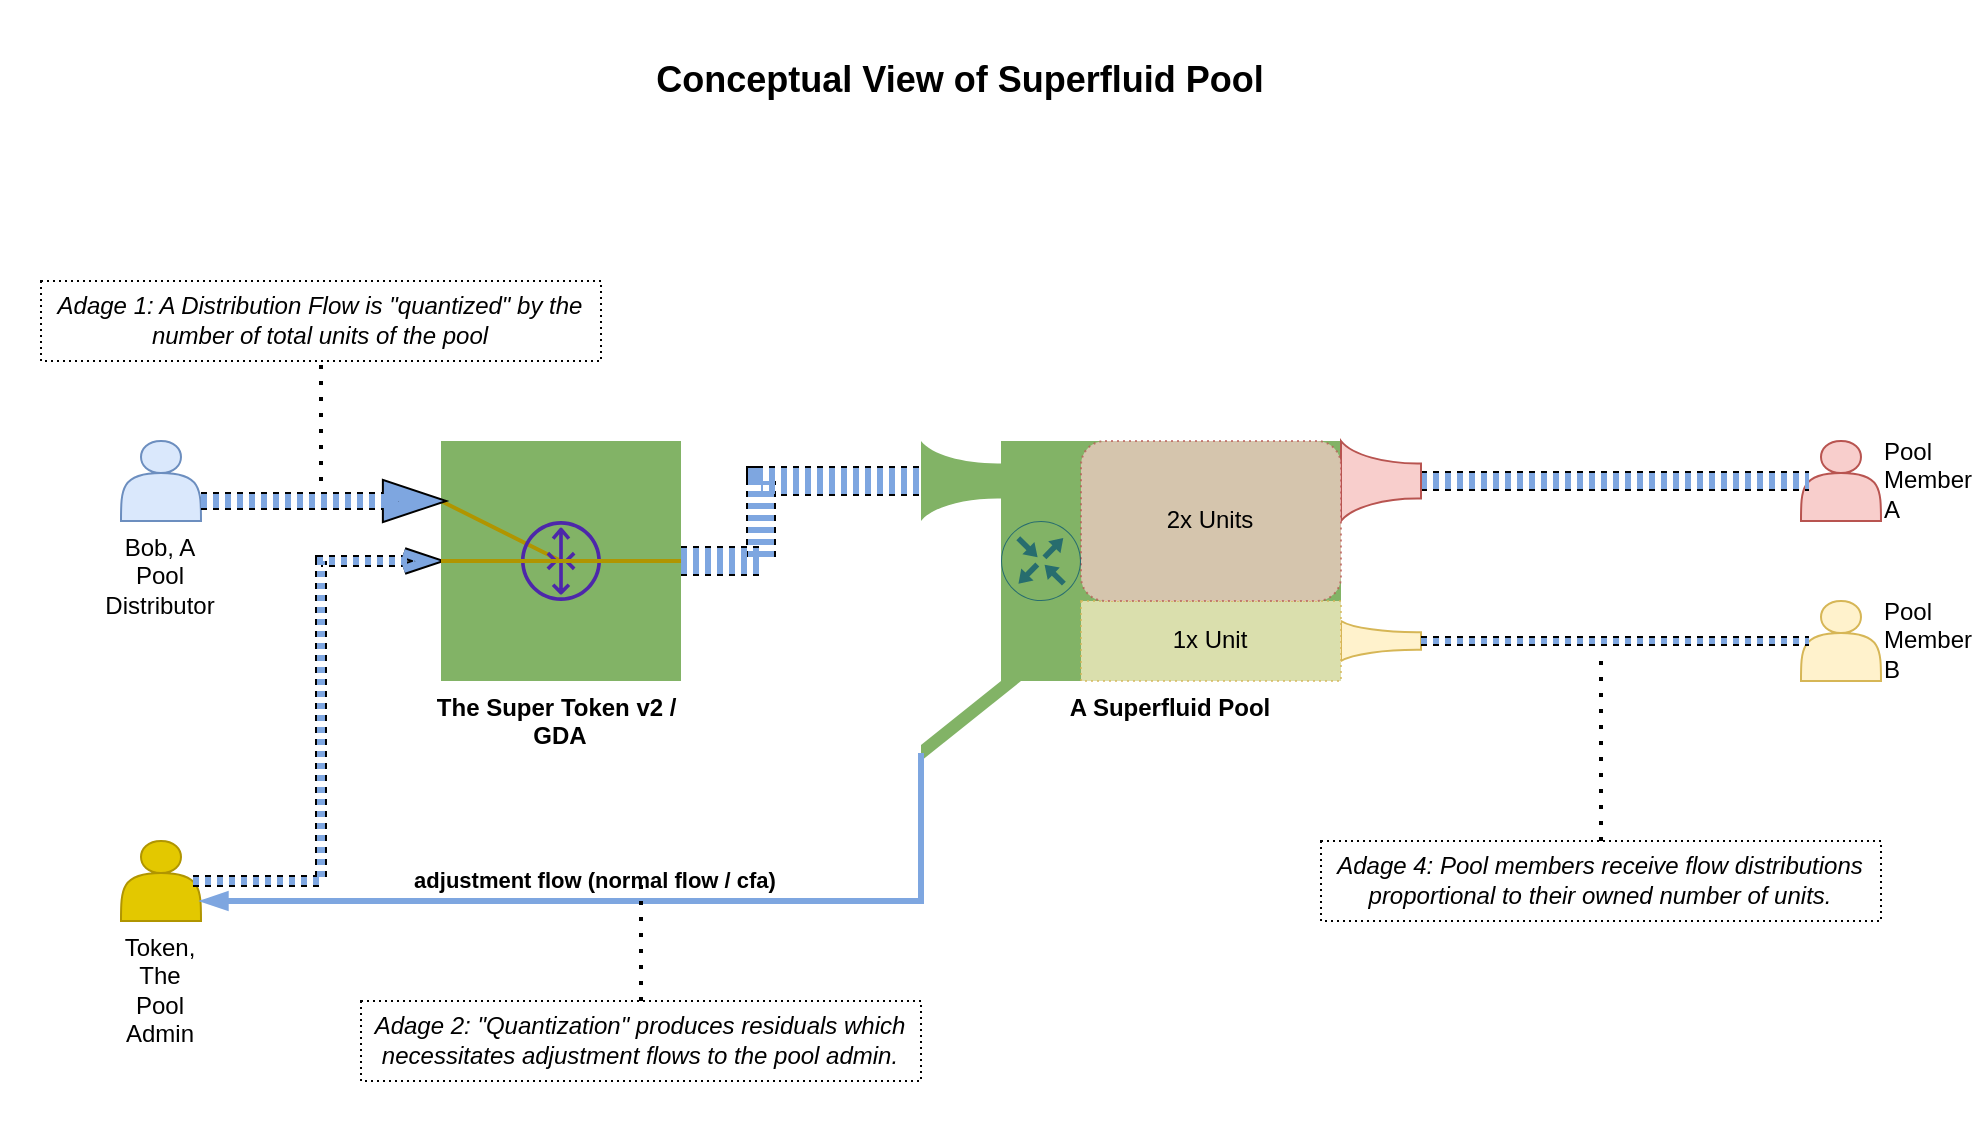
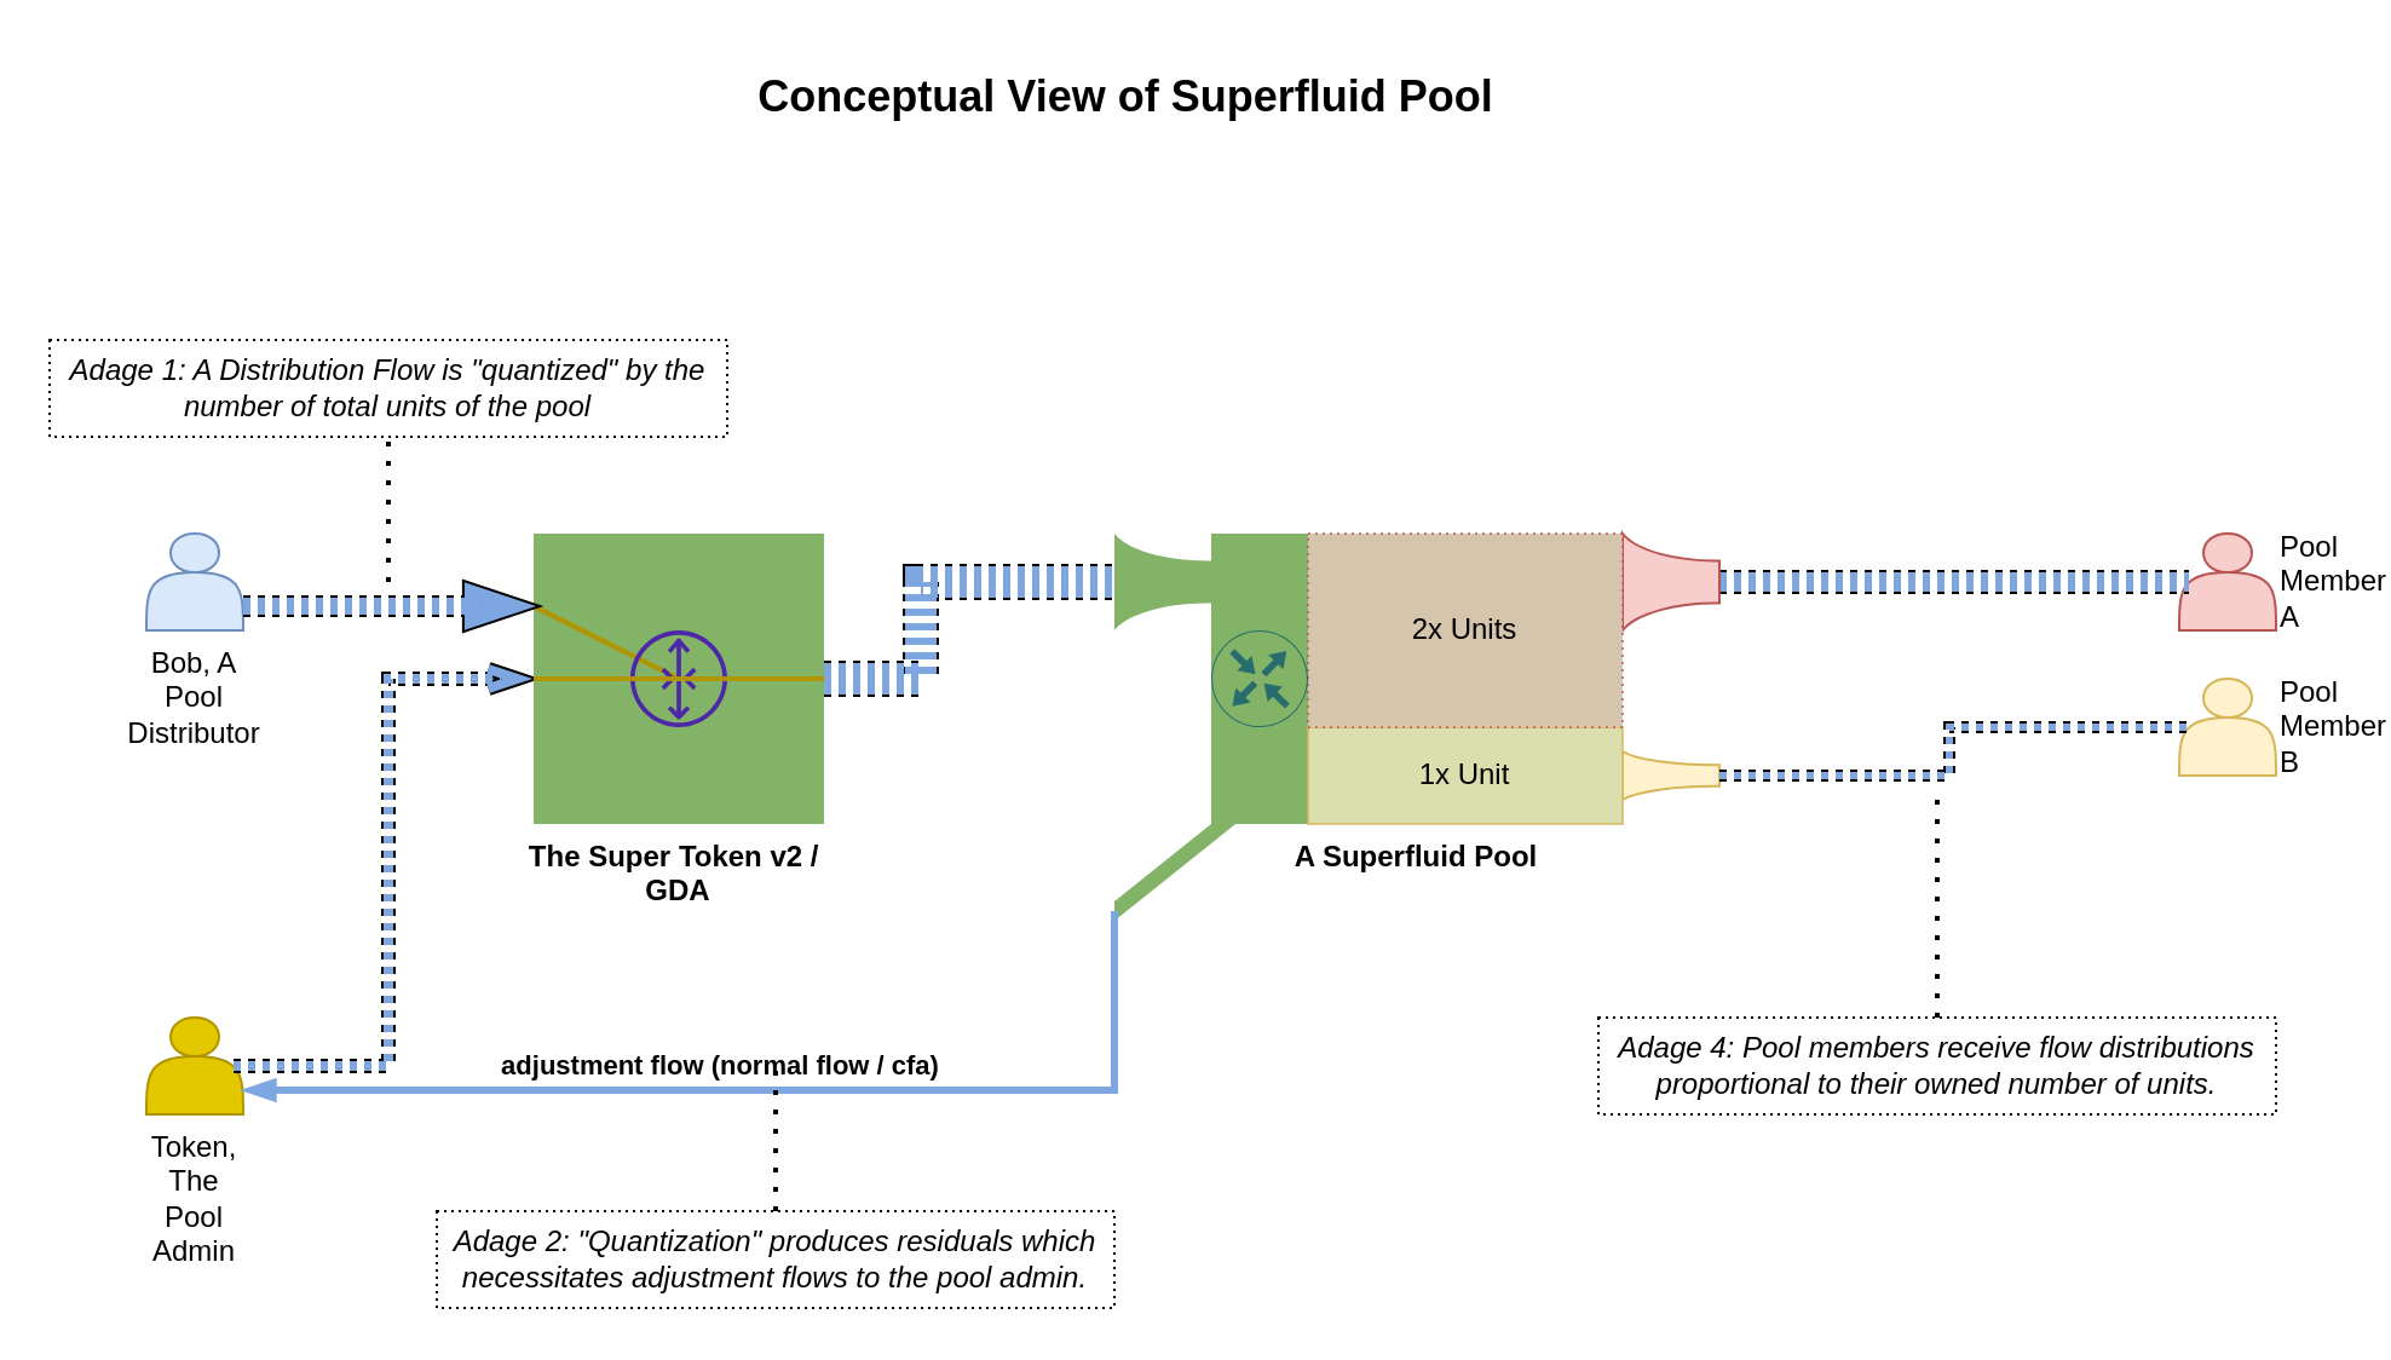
  <mxCell id="0" />
  <mxCell id="1" parent="0" />
  <mxCell id="2" value="The Super Token v2 / &#10;GDA" style="group;strokeColor=none;fillColor=#82B366;labelPosition=center;verticalLabelPosition=bottom;align=center;verticalAlign=top;fontStyle=1" vertex="1" connectable="0" parent="1"><mxGeometry x="220" y="220" width="120" height="120" as="geometry" /></mxCell>
  <mxCell id="3" value="" style="rounded=0;whiteSpace=wrap;html=1;fillColor=#82B366;strokeColor=none;labelPosition=center;verticalLabelPosition=bottom;align=center;verticalAlign=top;" vertex="1" parent="2"><mxGeometry width="120" height="120" as="geometry" /></mxCell>
  <mxCell id="4" value="" style="endArrow=none;html=1;rounded=0;shadow=0;strokeColor=#B09500;fillColor=#e3c800;strokeWidth=2;entryX=1;entryY=0.5;entryDx=0;entryDy=0;exitX=0;exitY=0.25;exitDx=0;exitDy=0;fontStyle=1;labelPosition=center;verticalLabelPosition=middle;align=center;verticalAlign=middle;" edge="1" parent="2" source="3" target="3"><mxGeometry x="-0.093" y="10" width="50" height="50" relative="1" as="geometry"><mxPoint x="-114" y="230" as="sourcePoint" /><mxPoint x="250" y="166" as="targetPoint" /><Array as="points"><mxPoint x="60" y="60" /></Array><mxPoint as="offset" /></mxGeometry></mxCell>
  <mxCell id="5" value="" style="sketch=0;outlineConnect=0;fontColor=#232F3E;gradientColor=none;fillColor=#4D27AA;strokeColor=none;dashed=0;verticalLabelPosition=bottom;verticalAlign=top;align=center;html=1;fontSize=12;fontStyle=0;aspect=fixed;pointerEvents=1;shape=mxgraph.aws4.router;" vertex="1" parent="2"><mxGeometry x="40" y="40" width="40" height="40" as="geometry" /></mxCell>
  <mxCell id="6" value="" style="verticalLabelPosition=bottom;align=center;outlineConnect=0;dashed=0;html=1;verticalAlign=top;shape=mxgraph.pid.flow_sensors.flow_nozzle;strokeColor=none;fillColor=#82B366;" vertex="1" parent="1"><mxGeometry x="460" y="220" width="40" height="40" as="geometry" /></mxCell>
  <mxCell id="7" value="A Superfluid Pool" style="rounded=0;whiteSpace=wrap;html=1;fillColor=#82B366;strokeColor=none;labelPosition=center;verticalLabelPosition=bottom;align=center;verticalAlign=top;fontStyle=1" vertex="1" parent="1"><mxGeometry x="500" y="220" width="170" height="120" as="geometry" /></mxCell>
  <mxCell id="8" value="" style="verticalLabelPosition=bottom;verticalAlign=top;html=1;shape=mxgraph.basic.diag_stripe;dx=4;strokeColor=none;fillColor=#82B366;flipV=1;direction=south;" vertex="1" parent="1"><mxGeometry x="460" y="340" width="50" height="40" as="geometry" /></mxCell>
  <mxCell id="9" value="Bob, A Pool Distributor" style="shape=actor;whiteSpace=wrap;html=1;strokeColor=#6c8ebf;fillColor=#dae8fc;labelPosition=center;verticalLabelPosition=bottom;align=center;verticalAlign=top;" vertex="1" parent="1"><mxGeometry x="60" y="220" width="40" height="40" as="geometry" /></mxCell>
  <mxCell id="10" value="" style="shape=filledEdge;fixDash=1;endArrow=blockThin;strokeWidth=9;fillColor=#7EA6E0;edgeStyle=orthogonalEdgeStyle;html=1;strokeColor=default;rounded=0;shadow=0;dashed=1;endFill=1;" edge="1" parent="1"><mxGeometry width="60" height="40" relative="1" as="geometry"><mxPoint x="100" y="250" as="sourcePoint" /><mxPoint x="220" y="250" as="targetPoint" /><Array as="points"><mxPoint x="200" y="250" /><mxPoint x="200" y="250" /></Array></mxGeometry></mxCell>
  <mxCell id="11" value="" style="shape=filledEdge;fixDash=1;endArrow=none;strokeWidth=15;fillColor=#7EA6E0;edgeStyle=orthogonalEdgeStyle;html=1;strokeColor=default;rounded=0;shadow=0;entryX=0;entryY=0.5;entryDx=0;entryDy=0;entryPerimeter=0;exitX=1;exitY=0.5;exitDx=0;exitDy=0;dashed=1;endFill=0;" edge="1" parent="1" source="3" target="6"><mxGeometry width="60" height="40" relative="1" as="geometry"><mxPoint x="110" y="260" as="sourcePoint" /><mxPoint x="410" y="260" as="targetPoint" /><Array as="points"><mxPoint x="380" y="280" /><mxPoint x="380" y="240" /></Array></mxGeometry></mxCell>
  <mxCell id="12" value="Token, The&lt;br&gt;Pool Admin" style="shape=actor;whiteSpace=wrap;html=1;strokeColor=#B09500;fillColor=#e3c800;fontColor=#000000;verticalAlign=top;labelPosition=center;verticalLabelPosition=bottom;align=center;" vertex="1" parent="1"><mxGeometry x="60" y="420" width="40" height="40" as="geometry" /></mxCell>
  <mxCell id="13" value="adjustment flow (normal flow / cfa)" style="endArrow=none;html=1;rounded=0;shadow=0;strokeColor=#7EA6E0;fillColor=#7EA6E0;strokeWidth=3;entryX=0;entryY=0;entryDx=4;entryDy=50;entryPerimeter=0;exitX=1;exitY=0.75;exitDx=0;exitDy=0;fontStyle=1;labelPosition=center;verticalLabelPosition=middle;align=center;verticalAlign=middle;labelBackgroundColor=none;startArrow=blockThin;startFill=1;" edge="1" parent="1" source="12" target="8"><mxGeometry x="-0.093" y="10" width="50" height="50" relative="1" as="geometry"><mxPoint x="190" y="610" as="sourcePoint" /><mxPoint x="240" y="560" as="targetPoint" /><Array as="points"><mxPoint x="460" y="450" /></Array><mxPoint as="offset" /></mxGeometry></mxCell>
- <mxCell id="14" value="Conceptual View of Superfluid Pool" style="text;html=1;strokeColor=none;fillColor=none;align=center;verticalAlign=middle;whiteSpace=wrap;rounded=0;fontSize=18;fontStyle=1" vertex="1" parent="1"><mxGeometry x="300" y="20" width="360" height="40" as="geometry" /></mxCell>
+ <mxCell id="14" value="Conceptual View of Superfluid Pool" style="text;html=1;strokeColor=none;fillColor=none;align=center;verticalAlign=middle;whiteSpace=wrap;rounded=0;fontSize=18;fontStyle=1" vertex="1" parent="1"><mxGeometry x="285" y="20" width="360" height="40" as="geometry" /></mxCell>
  <mxCell id="15" value="Pool Member&lt;br&gt;A" style="shape=actor;whiteSpace=wrap;html=1;strokeColor=#b85450;fillColor=#f8cecc;labelPosition=right;verticalLabelPosition=middle;align=left;verticalAlign=middle;" vertex="1" parent="1"><mxGeometry x="900" y="220" width="40" height="40" as="geometry" /></mxCell>
- <mxCell id="16" value="Pool Member&lt;br&gt;B" style="shape=actor;whiteSpace=wrap;html=1;strokeColor=#d6b656;fillColor=#fff2cc;labelPosition=right;verticalLabelPosition=middle;align=left;verticalAlign=middle;" vertex="1" parent="1"><mxGeometry x="900" y="300" width="40" height="40" as="geometry" /></mxCell>
+ <mxCell id="16" value="Pool Member&lt;br&gt;B" style="shape=actor;whiteSpace=wrap;html=1;strokeColor=#d6b656;fillColor=#fff2cc;labelPosition=right;verticalLabelPosition=middle;align=left;verticalAlign=middle;" vertex="1" parent="1"><mxGeometry x="900" y="280" width="40" height="40" as="geometry" /></mxCell>
  <mxCell id="17" value="Adage 1: A Distribution Flow is &quot;quantized&quot; by the number of total units of the pool" style="text;html=1;strokeColor=default;fillColor=none;align=center;verticalAlign=middle;whiteSpace=wrap;rounded=0;fontSize=12;fontStyle=2;dashed=1;dashPattern=1 2;" vertex="1" parent="1"><mxGeometry x="20" y="140" width="280" height="40" as="geometry" /></mxCell>
  <mxCell id="18" value="" style="endArrow=none;dashed=1;html=1;dashPattern=1 3;strokeWidth=2;rounded=0;shadow=0;strokeColor=#000000;fontSize=12;fillColor=#7EA6E0;entryX=0.5;entryY=1;entryDx=0;entryDy=0;" edge="1" parent="1" target="17"><mxGeometry width="50" height="50" relative="1" as="geometry"><mxPoint x="160" y="240" as="sourcePoint" /><mxPoint x="160" y="320" as="targetPoint" /></mxGeometry></mxCell>
  <mxCell id="19" value="" style="shape=filledEdge;fixDash=1;endArrow=none;strokeWidth=10;fillColor=#7EA6E0;edgeStyle=orthogonalEdgeStyle;html=1;strokeColor=default;rounded=0;shadow=0;entryX=0.1;entryY=0.5;entryDx=0;entryDy=0;entryPerimeter=0;exitX=1;exitY=0.5;exitDx=0;exitDy=0;dashed=1;exitPerimeter=0;endFill=0;" edge="1" parent="1" source="20" target="15"><mxGeometry width="60" height="40" relative="1" as="geometry"><mxPoint x="350" y="290" as="sourcePoint" /><mxPoint x="470" y="250" as="targetPoint" /><Array as="points"><mxPoint x="770" y="240" /><mxPoint x="770" y="240" /></Array></mxGeometry></mxCell>
  <mxCell id="20" value="" style="verticalLabelPosition=bottom;align=center;outlineConnect=0;dashed=0;html=1;verticalAlign=top;shape=mxgraph.pid.flow_sensors.flow_nozzle;strokeColor=#b85450;fillColor=#f8cecc;flipH=0;" vertex="1" parent="1"><mxGeometry x="670" y="220" width="40" height="40" as="geometry" /></mxCell>
  <mxCell id="21" value="" style="verticalLabelPosition=bottom;align=center;outlineConnect=0;dashed=0;html=1;verticalAlign=top;shape=mxgraph.pid.flow_sensors.flow_nozzle;strokeColor=#d6b656;fillColor=#fff2cc;flipH=0;" vertex="1" parent="1"><mxGeometry x="670" y="310" width="40" height="20" as="geometry" /></mxCell>
  <mxCell id="22" value="" style="shape=filledEdge;fixDash=1;endArrow=none;strokeWidth=5;fillColor=#7EA6E0;edgeStyle=orthogonalEdgeStyle;html=1;strokeColor=default;rounded=0;shadow=0;exitX=1;exitY=0.5;exitDx=0;exitDy=0;dashed=1;exitPerimeter=0;entryX=0.1;entryY=0.5;entryDx=0;entryDy=0;entryPerimeter=0;endFill=0;" edge="1" parent="1" source="21" target="16"><mxGeometry width="60" height="40" relative="1" as="geometry"><mxPoint x="720" y="250" as="sourcePoint" /><mxPoint x="910" y="320" as="targetPoint" /><Array as="points" /></mxGeometry></mxCell>
- <mxCell id="23" value="1x&amp;nbsp;Unit" style="rounded=0;whiteSpace=wrap;html=1;dashed=1;dashPattern=1 2;strokeColor=#d6b656;fontSize=12;fillColor=#fff2cc;opacity=70;" vertex="1" parent="1"><mxGeometry x="540" y="300" width="130" height="40" as="geometry" /></mxCell>
- <mxCell id="24" value="2x Units" style="whiteSpace=wrap;html=1;dashed=1;dashPattern=1 2;strokeColor=#b85450;fontSize=12;fillColor=#f8cecc;opacity=70;rounded=1;" vertex="1" parent="1"><mxGeometry x="540" y="220" width="130" height="80" as="geometry" /></mxCell>
+ <mxCell id="23" value="1x&amp;nbsp;Unit" style="rounded=0;whiteSpace=wrap;html=1;dashed=0;dashPattern=1 2;strokeColor=#d6b656;fontSize=12;fillColor=#fff2cc;opacity=70;" vertex="1" parent="1"><mxGeometry x="540" y="300" width="130" height="40" as="geometry" /></mxCell>
+ <mxCell id="24" value="2x Units" style="rounded=0;whiteSpace=wrap;html=1;dashed=1;dashPattern=1 2;strokeColor=#b85450;fontSize=12;fillColor=#f8cecc;opacity=70;" vertex="1" parent="1"><mxGeometry x="540" y="220" width="130" height="80" as="geometry" /></mxCell>
  <mxCell id="25" value="" style="shape=filledEdge;fixDash=1;endArrow=openThin;strokeWidth=6;fillColor=#7EA6E0;edgeStyle=orthogonalEdgeStyle;html=1;strokeColor=default;rounded=0;shadow=0;dashed=1;exitX=0.9;exitY=0.5;exitDx=0;exitDy=0;exitPerimeter=0;entryX=0;entryY=0.5;entryDx=0;entryDy=0;endFill=0;" edge="1" parent="1" source="12" target="3"><mxGeometry width="60" height="40" relative="1" as="geometry"><mxPoint x="110" y="260" as="sourcePoint" /><mxPoint x="230" y="260" as="targetPoint" /><Array as="points"><mxPoint x="160" y="440" /><mxPoint x="160" y="280" /></Array></mxGeometry></mxCell>
  <mxCell id="26" value="" style="sketch=0;points=[[0.5,0,0],[1,0.5,0],[0.5,1,0],[0,0.5,0],[0.145,0.145,0],[0.856,0.145,0],[0.855,0.856,0],[0.145,0.855,0]];verticalLabelPosition=bottom;html=1;verticalAlign=top;aspect=fixed;align=center;pointerEvents=1;shape=mxgraph.cisco19.rect;prIcon=router;fillColor=none;strokeColor=#005073;dashed=1;dashPattern=1 2;fontSize=12;opacity=70;" vertex="1" parent="1"><mxGeometry x="500" y="260" width="40" height="40" as="geometry" /></mxCell>
  <mxCell id="27" value="Adage 2: &quot;Quantization&quot; produces residuals which necessitates adjustment flows to the pool admin." style="text;html=1;strokeColor=default;fillColor=none;align=center;verticalAlign=middle;whiteSpace=wrap;rounded=0;fontSize=12;fontStyle=2;dashed=1;dashPattern=1 2;" vertex="1" parent="1"><mxGeometry x="180" y="500" width="280" height="40" as="geometry" /></mxCell>
  <mxCell id="28" value="" style="endArrow=none;dashed=1;html=1;dashPattern=1 3;strokeWidth=2;rounded=0;shadow=0;strokeColor=#000000;fontSize=12;fillColor=#7EA6E0;exitX=0.5;exitY=0;exitDx=0;exitDy=0;" edge="1" parent="1" source="27"><mxGeometry width="50" height="50" relative="1" as="geometry"><mxPoint x="170" y="250" as="sourcePoint" /><mxPoint x="320" y="440" as="targetPoint" /></mxGeometry></mxCell>
  <mxCell id="29" value="Adage 4: Pool members receive flow distributions proportional to their owned number of units." style="text;html=1;strokeColor=default;fillColor=none;align=center;verticalAlign=middle;whiteSpace=wrap;rounded=0;fontSize=12;fontStyle=2;dashed=1;dashPattern=1 2;" vertex="1" parent="1"><mxGeometry x="660" y="420" width="280" height="40" as="geometry" /></mxCell>
  <mxCell id="30" value="" style="endArrow=none;dashed=1;html=1;dashPattern=1 3;strokeWidth=2;rounded=0;shadow=0;strokeColor=#000000;fontSize=12;fillColor=#7EA6E0;exitX=0.5;exitY=0;exitDx=0;exitDy=0;" edge="1" parent="1" source="29"><mxGeometry width="50" height="50" relative="1" as="geometry"><mxPoint x="820" y="390" as="sourcePoint" /><mxPoint x="800" y="330" as="targetPoint" /></mxGeometry></mxCell>
  <mxCell id="31" value="" style="endArrow=none;html=1;rounded=0;shadow=0;strokeColor=#B09500;fillColor=#e3c800;strokeWidth=2;exitX=0;exitY=0.5;exitDx=0;exitDy=0;fontStyle=1;labelPosition=center;verticalLabelPosition=middle;align=center;verticalAlign=middle;" edge="1" parent="1" source="3"><mxGeometry x="-0.093" y="10" width="50" height="50" relative="1" as="geometry"><mxPoint x="230" y="260" as="sourcePoint" /><mxPoint x="340" y="280" as="targetPoint" /><Array as="points" /><mxPoint as="offset" /></mxGeometry></mxCell>
